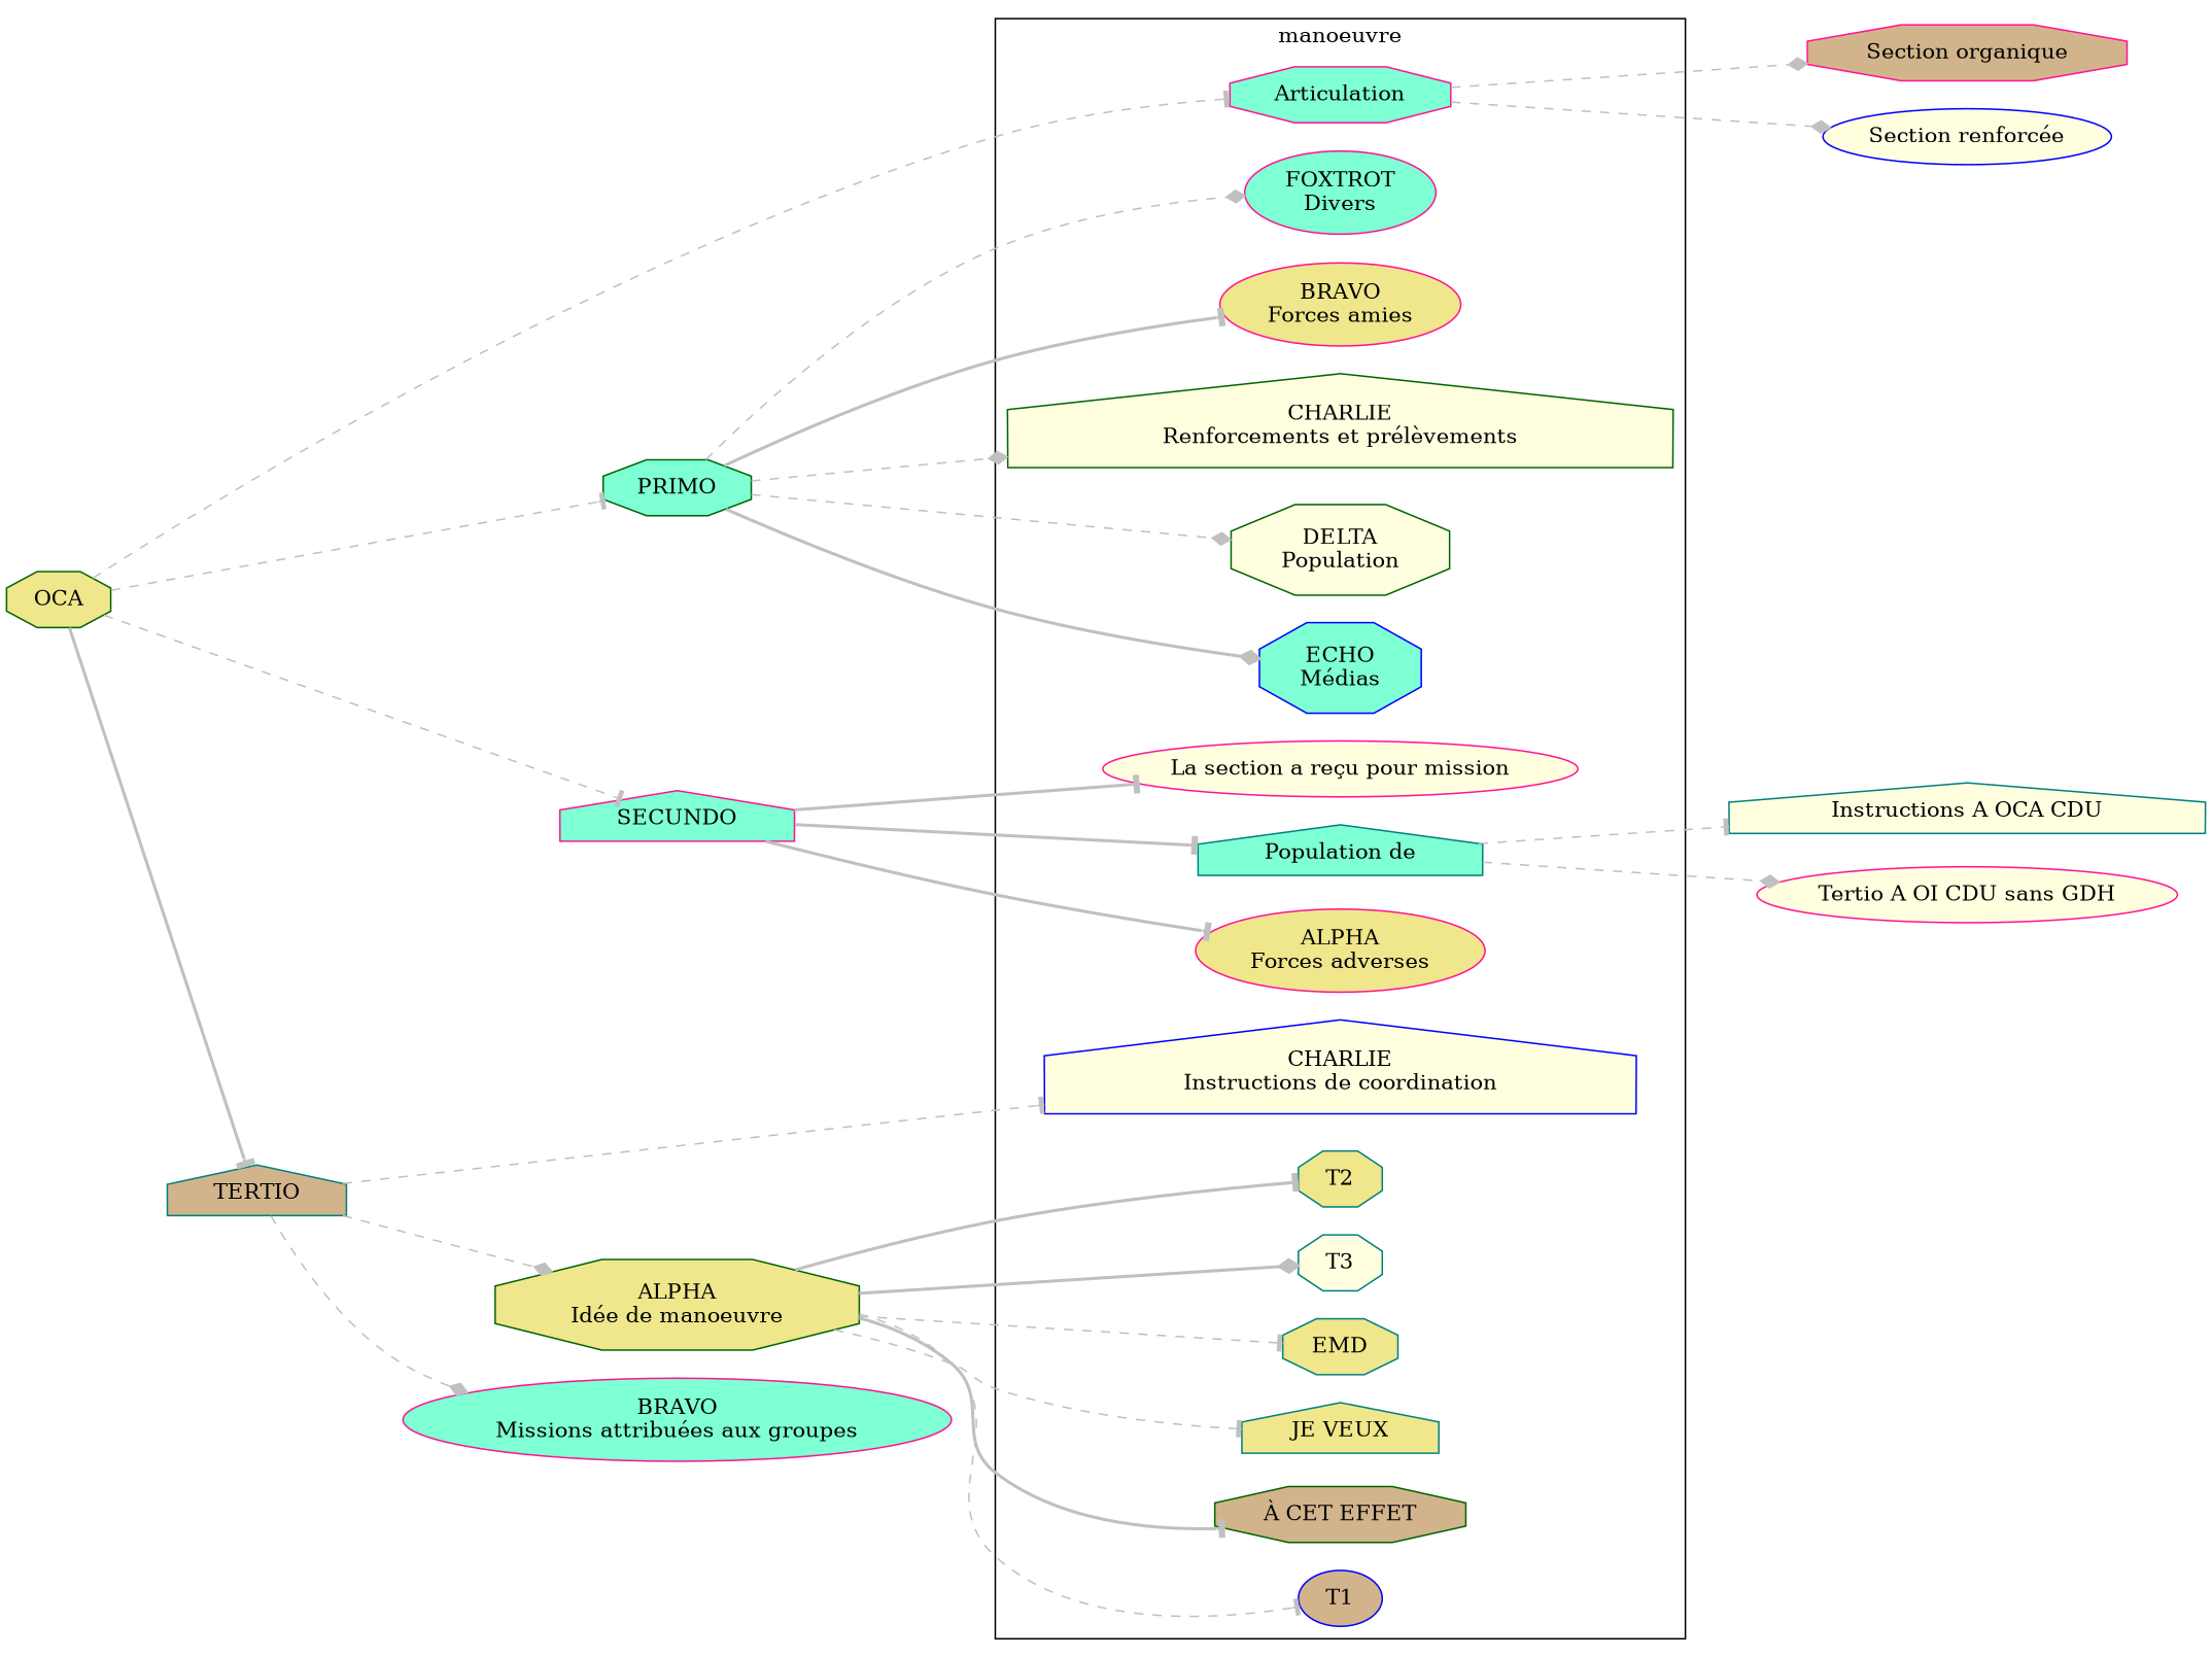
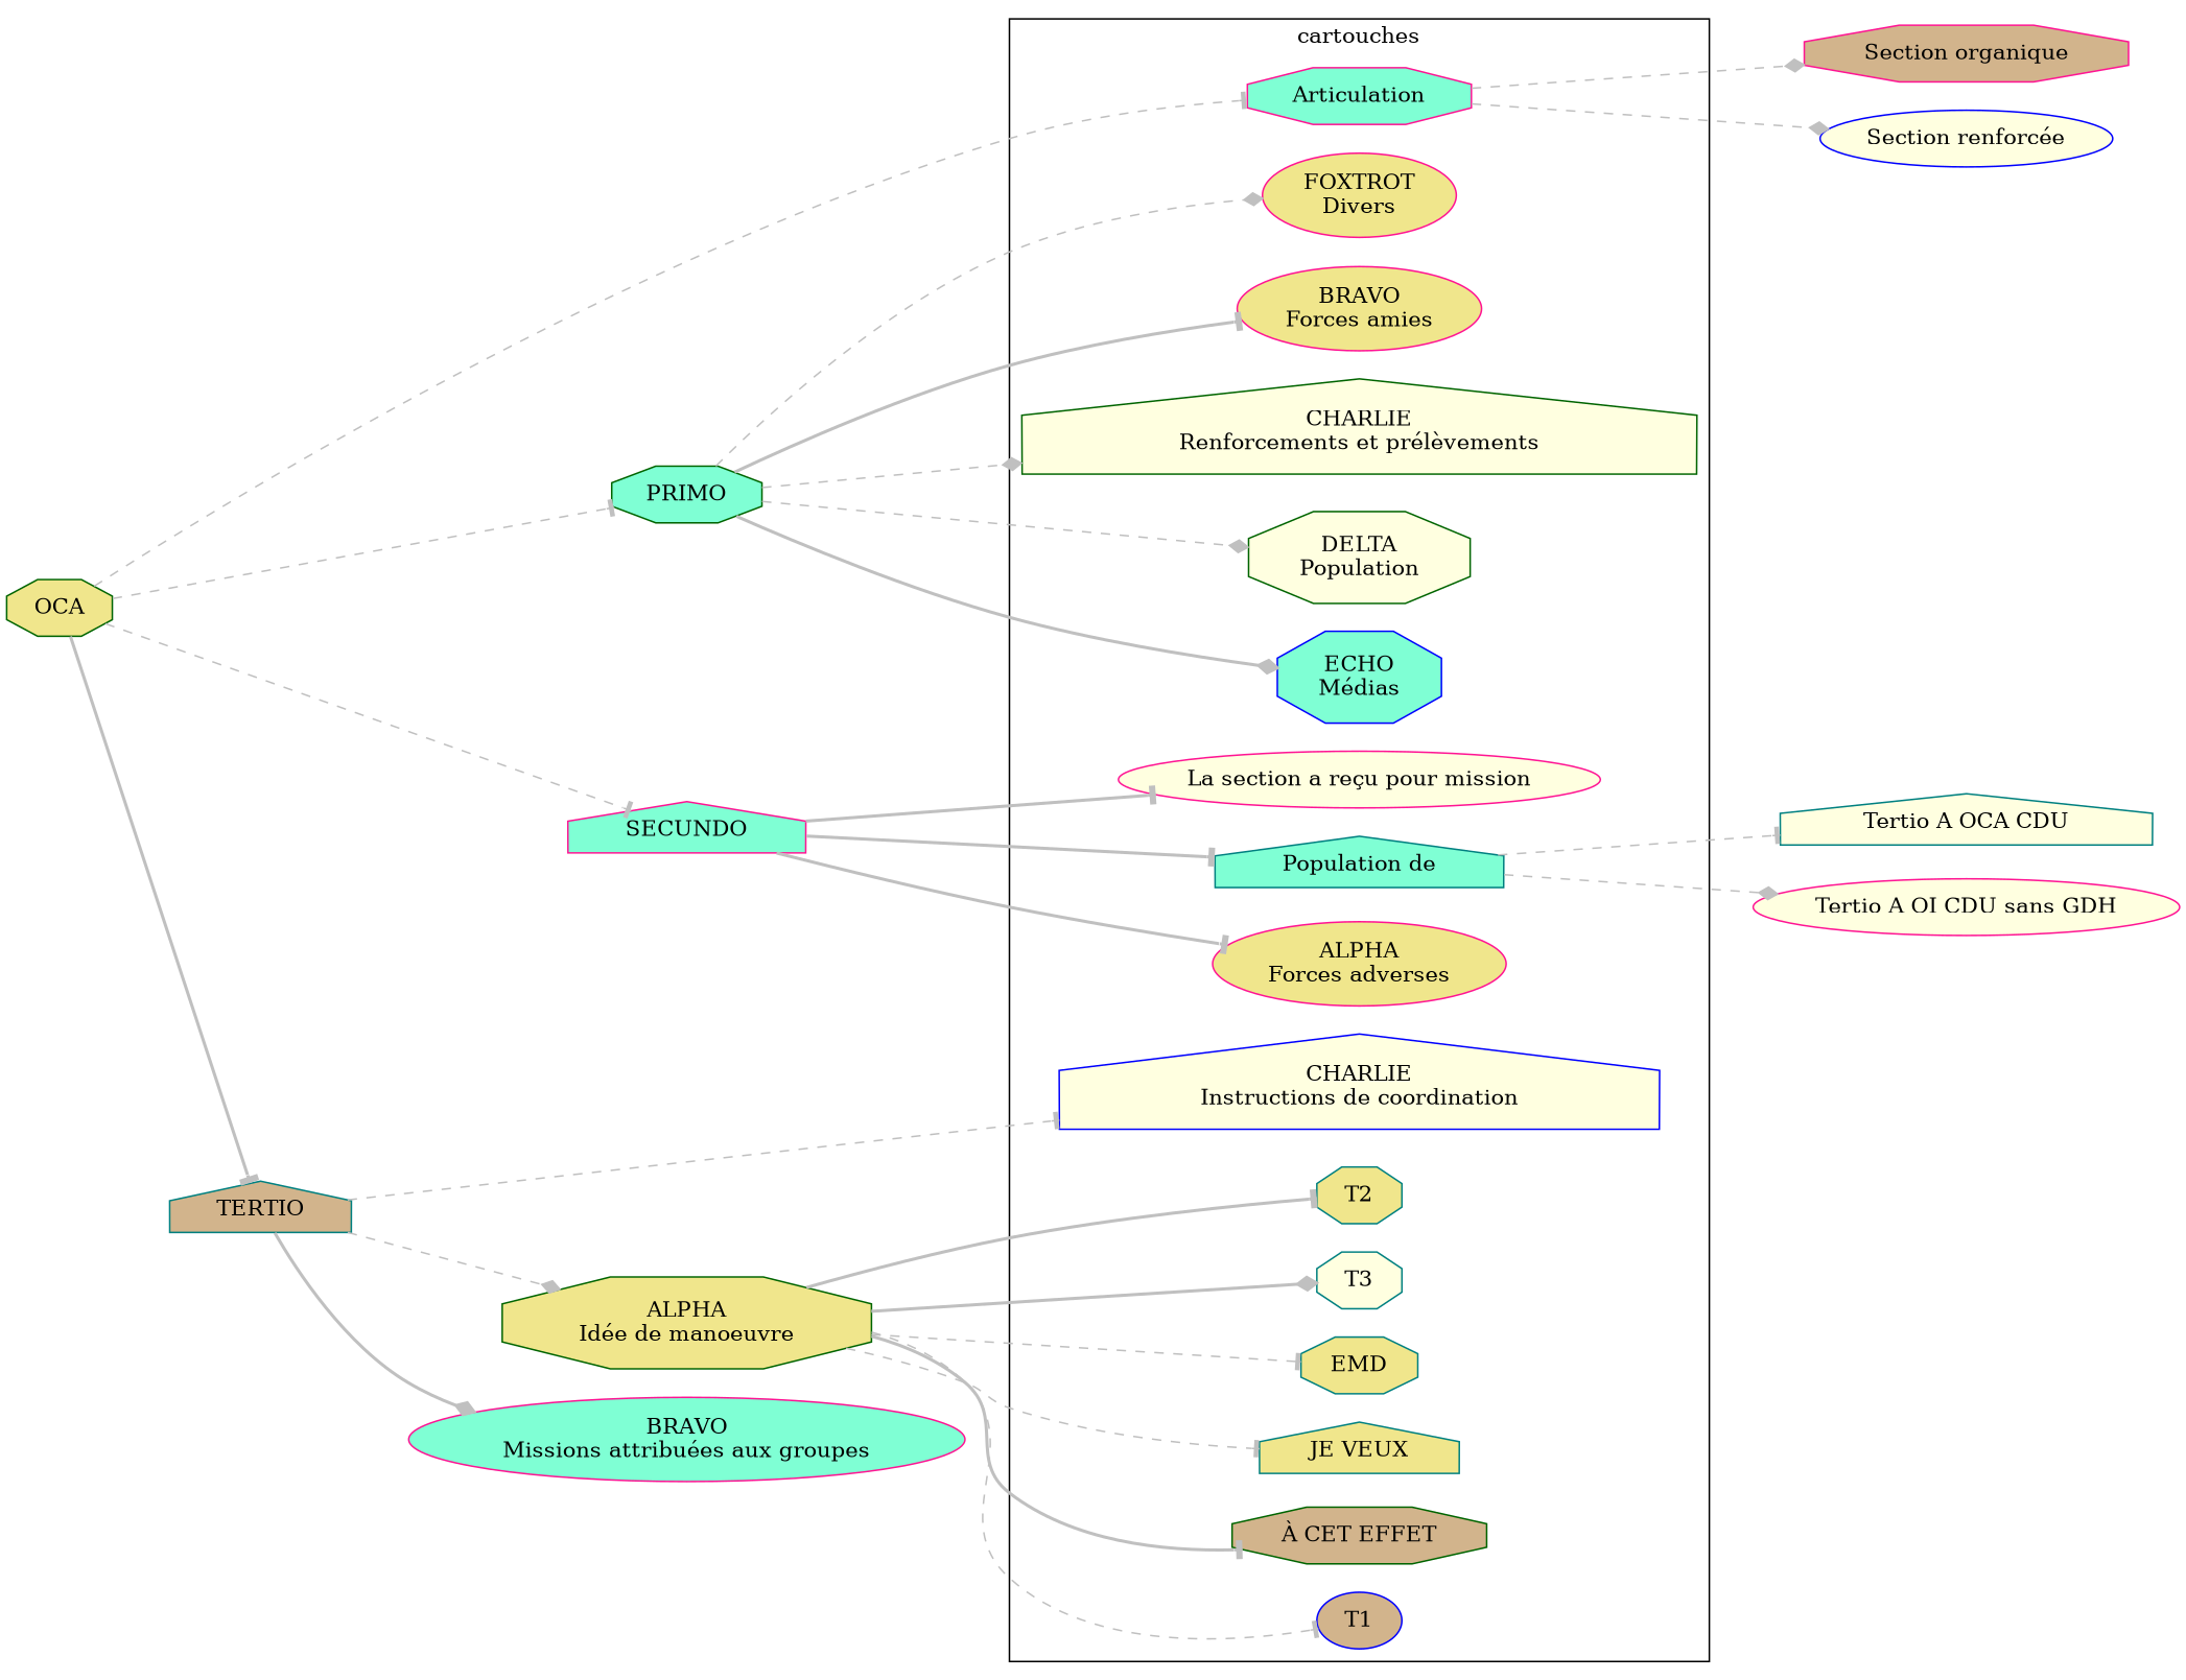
  digraph {
    ordering=out
    rankdir=LR
    node [color=deeppink fillcolor=khaki shape=octagon style=filled]
    edge [arrowhead=tee color=grey style=dashed]
    Articulation [fillcolor=aquamarine]
    "ALPHA\nForces adverses" [shape=ellipse]
    "BRAVO\nForces amies" [shape=ellipse]
    "CHARLIE\nRenforcements et prélèvements" [color=darkgreen fillcolor=lightyellow shape=house]
    "DELTA\nPopulation" [color=darkgreen fillcolor=lightyellow]
    "ECHO\nMédias" [color=blue fillcolor=aquamarine]
-   "FOXTROT\nDivers" [fillcolor=aquamarine shape=ellipse]
+   "FOXTROT\nDivers" [shape=ellipse]
    n8 [color=teal fillcolor=aquamarine label="Population de" shape=house]
    "La section a reçu pour mission" [fillcolor=lightyellow shape=ellipse]
    "JE VEUX" [color=teal shape=house]
    "À CET EFFET" [color=darkgreen fillcolor=tan]
    T1 [color=blue fillcolor=tan shape=ellipse]
    T2 [color=teal]
    T3 [color=teal fillcolor=lightyellow]
    EMD [color=teal]
    "CHARLIE\nInstructions de coordination" [color=blue fillcolor=lightyellow shape=house]
    "Section organique" [fillcolor=tan]
    "Section renforcée" [color=blue fillcolor=lightyellow shape=ellipse]
-   "Tertio A OCA CDU" [color=teal fillcolor=lightyellow shape=house label="Instructions A OCA CDU"]
+   "Tertio A OCA CDU" [color=teal fillcolor=lightyellow shape=house]
    "Tertio A OI CDU sans GDH" [fillcolor=lightyellow shape=ellipse]
    OCA [color=darkgreen]
    PRIMO [color=darkgreen fillcolor=aquamarine]
    SECUNDO [fillcolor=aquamarine shape=house]
    TERTIO [color=teal fillcolor=tan shape=house]
    "ALPHA\nIdée de manoeuvre" [color=darkgreen]
    "BRAVO\nMissions attribuées aux groupes" [fillcolor=aquamarine shape=ellipse]
    subgraph cluster_1 {
-     label=manoeuvre
+     label=cartouches
      subgraph sub_2 {
        label=cartouches
        rank=same
        Articulation
        "ALPHA\nForces adverses"
        "BRAVO\nForces amies"
        "CHARLIE\nRenforcements et prélèvements"
        "DELTA\nPopulation"
        "ECHO\nMédias"
        "FOXTROT\nDivers"
        n8
        "La section a reçu pour mission"
        "JE VEUX"
        "À CET EFFET"
        T1
        T2
        T3
        EMD
        "CHARLIE\nInstructions de coordination"
      }
    }
    Articulation -> "Section organique" [arrowhead=diamond]
    Articulation -> "Section renforcée" [arrowhead=diamond]
    n8 -> "Tertio A OCA CDU"
    n8 -> "Tertio A OI CDU sans GDH" [arrowhead=diamond]
    OCA -> Articulation
    OCA -> PRIMO
    OCA -> SECUNDO
    OCA -> TERTIO [style=bold]
    PRIMO -> "BRAVO\nForces amies" [style=bold]
    PRIMO -> "CHARLIE\nRenforcements et prélèvements" [arrowhead=diamond]
    PRIMO -> "DELTA\nPopulation" [arrowhead=diamond]
    PRIMO -> "ECHO\nMédias" [arrowhead=diamond style=bold]
    PRIMO -> "FOXTROT\nDivers" [arrowhead=diamond]
    SECUNDO -> "ALPHA\nForces adverses" [style=bold]
    SECUNDO -> n8 [style=bold]
    SECUNDO -> "La section a reçu pour mission" [style=bold]
    TERTIO -> "CHARLIE\nInstructions de coordination"
    TERTIO -> "ALPHA\nIdée de manoeuvre" [arrowhead=diamond]
-   TERTIO -> "BRAVO\nMissions attribuées aux groupes" [arrowhead=diamond]
+   TERTIO -> "BRAVO\nMissions attribuées aux groupes" [arrowhead=diamond style=bold]
    "ALPHA\nIdée de manoeuvre" -> "JE VEUX"
    "ALPHA\nIdée de manoeuvre" -> "À CET EFFET" [style=bold]
    "ALPHA\nIdée de manoeuvre" -> T1
    "ALPHA\nIdée de manoeuvre" -> T2 [style=bold]
    "ALPHA\nIdée de manoeuvre" -> T3 [arrowhead=diamond style=bold]
    "ALPHA\nIdée de manoeuvre" -> EMD
  }
